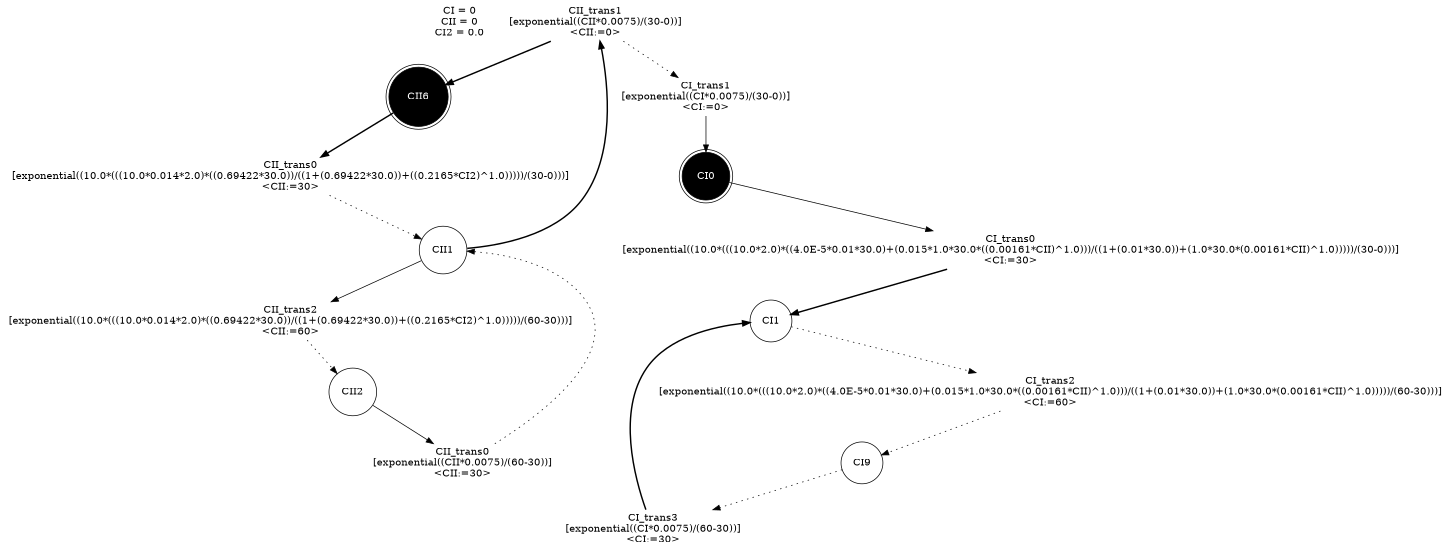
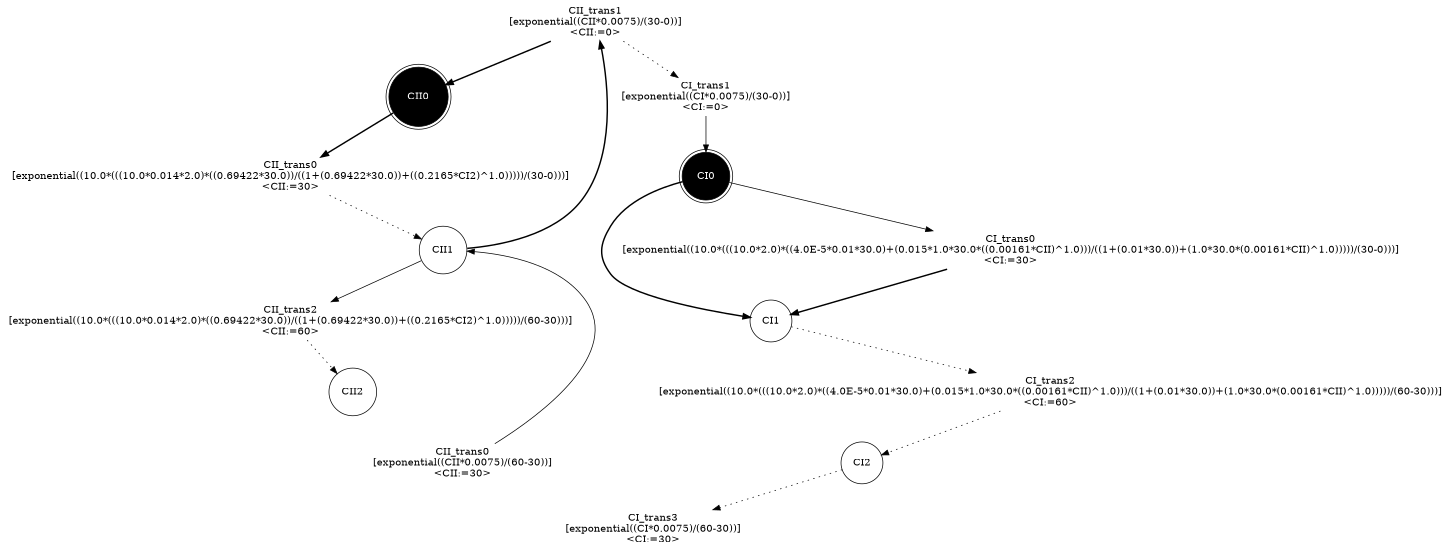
  digraph {
    node [shape=plaintext]
    edge [style=dotted]
-   n1 [label="CI = 0\nCII = 0\nCI2 = 0.0\n"]
    n2 [label="CII_trans1\n[exponential((CII*0.0075)/(30-0))]\n<CII:=0>"]
-   n3 [color=black fontcolor=white height=.3 label=CII6 peripheries=2 shape=circle style=filled width=.3]
+   n3 [color=black fontcolor=white height=.3 label=CII0 peripheries=2 shape=circle style=filled width=.3]
    n4 [label="CI_trans1\n[exponential((CI*0.0075)/(30-0))]\n<CI:=0>"]
    n5 [label="CII_trans0\n[exponential((10.0*(((10.0*0.014*2.0)*((0.69422*30.0))/((1+(0.69422*30.0))+((0.2165*CI2)^1.0)))))/(30-0)))]\n<CII:=30>"]
    n6 [height=0.40 label=CII1 shape=circle width=0.40]
    n7 [label="CII_trans2\n[exponential((10.0*(((10.0*0.014*2.0)*((0.69422*30.0))/((1+(0.69422*30.0))+((0.2165*CI2)^1.0)))))/(60-30)))]\n<CII:=60>"]
    n8 [label="CII_trans0\n[exponential((CII*0.0075)/(60-30))]\n<CII:=30>"]
    n9 [height=0.40 label=CII2 shape=circle width=0.40]
    n10 [label="CI_trans3\n[exponential((CI*0.0075)/(60-30))]\n<CI:=30>"]
    n11 [height=0.40 label=CI1 shape=circle width=0.40]
    n12 [label="CI_trans2\n[exponential((10.0*(((10.0*2.0)*((4.0E-5*0.01*30.0)+(0.015*1.0*30.0*((0.00161*CII)^1.0)))/((1+(0.01*30.0))+(1.0*30.0*(0.00161*CII)^1.0)))))/(60-30)))]\n<CI:=60>"]
-   n13 [height=0.40 label=CI9 shape=circle width=0.40]
+   n13 [height=0.40 label=CI2 shape=circle width=0.40]
    n14 [color=black fontcolor=white height=.3 label=CI0 peripheries=2 shape=circle style=filled width=.3]
    n15 [label="CI_trans0\n[exponential((10.0*(((10.0*2.0)*((4.0E-5*0.01*30.0)+(0.015*1.0*30.0*((0.00161*CII)^1.0)))/((1+(0.01*30.0))+(1.0*30.0*(0.00161*CII)^1.0)))))/(30-0)))]\n<CI:=30>"]
    n2 -> n3 [style=bold]
    n2 -> n4
    n3 -> n5 [style=bold]
    n4 -> n14 [style=solid]
    n5 -> n6
    n6 -> n2 [style=bold]
    n6 -> n7 [style=solid]
    n7 -> n9
-   n8 -> n6
-   n9 -> n8 [style=solid]
-   n10 -> n11 [style=bold]
+   n8 -> n6 [style=solid]
+   n14 -> n11 [style=bold]
    n11 -> n12
    n12 -> n13
    n13 -> n10
    n14 -> n15 [style=solid]
    n15 -> n11 [style=bold]
  }
